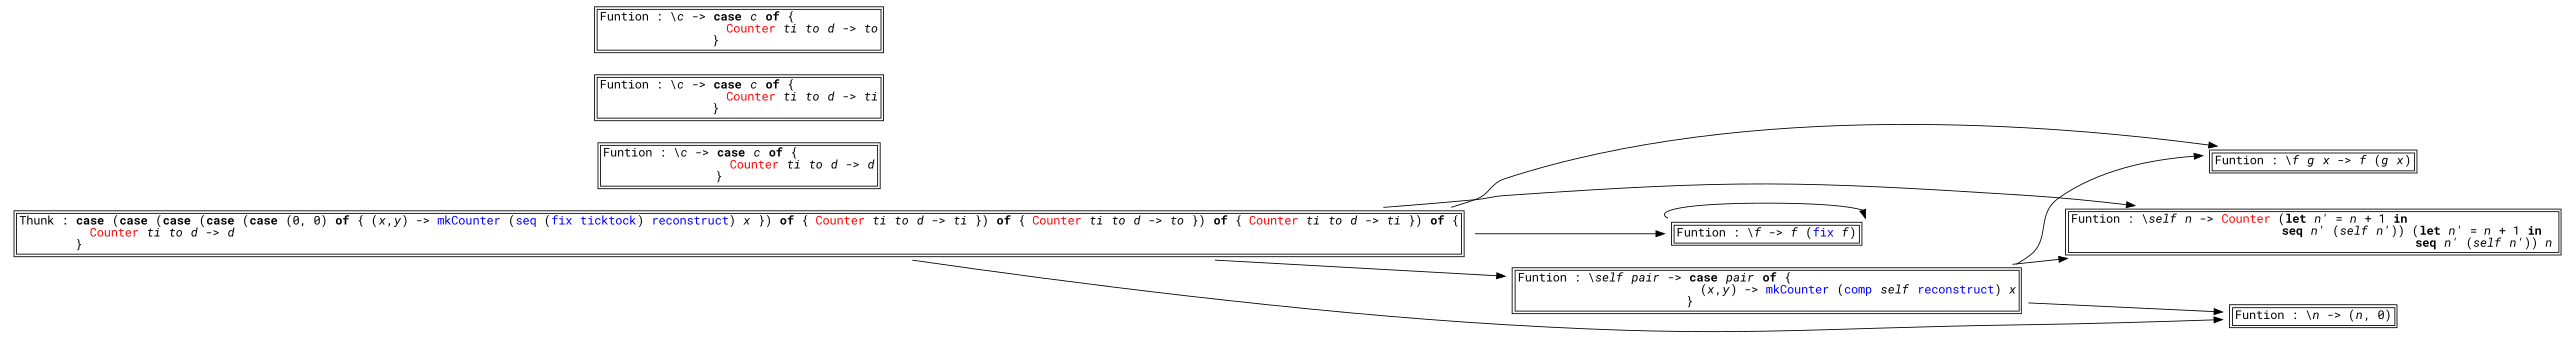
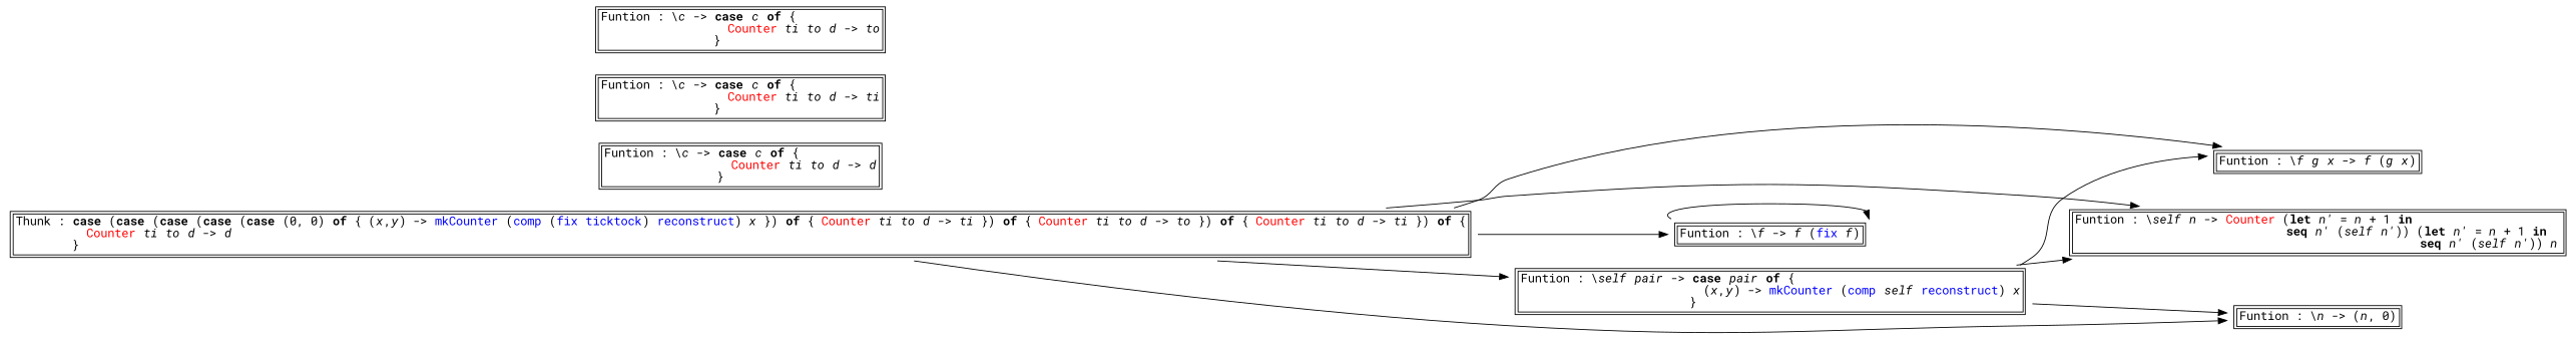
  digraph {
    rankdir=LR
    fontname="Roboto Mono"
    node [fontname="Roboto Mono" shape=plaintext]
    edge [fontname="Roboto Mono"]
    n1 [label=<<TABLE ALIGN="LEFT"><TR><TD BALIGN="LEFT" ALIGN="LEFT">Funtion&nbsp;:&nbsp;\<I>f</I>&nbsp;<I>g</I>&nbsp;<I>x</I>&nbsp;-&gt;&nbsp;<I>f</I>&nbsp;(<I>g</I>&nbsp;<I>x</I>)<BR /></TD></TR></TABLE>>]
    n2 [label=<<TABLE ALIGN="LEFT"><TR><TD BALIGN="LEFT" ALIGN="LEFT">Funtion&nbsp;:&nbsp;\<I>c</I>&nbsp;-&gt;&nbsp;<B>case</B>&nbsp;<I>c</I>&nbsp;<B>of</B>&nbsp;{&nbsp;&nbsp;&nbsp;&nbsp;&nbsp;&nbsp;&nbsp;&nbsp;&nbsp;&nbsp;&nbsp;<BR />&nbsp;&nbsp;&nbsp;&nbsp;&nbsp;&nbsp;&nbsp;&nbsp;&nbsp;&nbsp;&nbsp;&nbsp;&nbsp;&nbsp;&nbsp;&nbsp;&nbsp;&nbsp;<FONT COLOR="red">Counter</FONT>&nbsp;<I>ti</I>&nbsp;<I>to</I>&nbsp;<I>d</I>&nbsp;-&gt;&nbsp;<I>d</I><BR />&nbsp;&nbsp;&nbsp;&nbsp;&nbsp;&nbsp;&nbsp;&nbsp;&nbsp;&nbsp;&nbsp;&nbsp;&nbsp;&nbsp;&nbsp;&nbsp;}&nbsp;&nbsp;&nbsp;&nbsp;&nbsp;&nbsp;&nbsp;&nbsp;&nbsp;&nbsp;&nbsp;&nbsp;&nbsp;&nbsp;&nbsp;&nbsp;&nbsp;&nbsp;&nbsp;&nbsp;&nbsp;<BR /></TD></TR></TABLE>>]
    n3 [label=<<TABLE ALIGN="LEFT"><TR><TD BALIGN="LEFT" ALIGN="LEFT">Funtion&nbsp;:&nbsp;\<I>f</I>&nbsp;-&gt;&nbsp;<I>f</I>&nbsp;(<FONT COLOR="blue">fix</FONT>&nbsp;<I>f</I>)<BR /></TD></TR></TABLE>>]
-   n4 [label=<<TABLE ALIGN="LEFT"><TR><TD BALIGN="LEFT" ALIGN="LEFT">Thunk&nbsp;:&nbsp;<B>case</B>&nbsp;(<B>case</B>&nbsp;(<B>case</B>&nbsp;(<B>case</B>&nbsp;(<B>case</B>&nbsp;(0,&nbsp;0)&nbsp;<B>of</B>&nbsp;{&nbsp;(<I>x</I>,<I>y</I>)&nbsp;-&gt;&nbsp;<FONT COLOR="blue">mkCounter</FONT>&nbsp;(<FONT COLOR="blue">seq</FONT>&nbsp;(<FONT COLOR="blue">fix</FONT>&nbsp;<FONT COLOR="blue">ticktock</FONT>)&nbsp;<FONT COLOR="blue">reconstruct</FONT>)&nbsp;<I>x</I>&nbsp;})&nbsp;<B>of</B>&nbsp;{&nbsp;<FONT COLOR="red">Counter</FONT>&nbsp;<I>ti</I>&nbsp;<I>to</I>&nbsp;<I>d</I>&nbsp;-&gt;&nbsp;<I>ti</I>&nbsp;})&nbsp;<B>of</B>&nbsp;{&nbsp;<FONT COLOR="red">Counter</FONT>&nbsp;<I>ti</I>&nbsp;<I>to</I>&nbsp;<I>d</I>&nbsp;-&gt;&nbsp;<I>to</I>&nbsp;})&nbsp;<B>of</B>&nbsp;{&nbsp;<FONT COLOR="red">Counter</FONT>&nbsp;<I>ti</I>&nbsp;<I>to</I>&nbsp;<I>d</I>&nbsp;-&gt;&nbsp;<I>ti</I>&nbsp;})&nbsp;<B>of</B>&nbsp;{<BR />&nbsp;&nbsp;&nbsp;&nbsp;&nbsp;&nbsp;&nbsp;&nbsp;&nbsp;&nbsp;<FONT COLOR="red">Counter</FONT>&nbsp;<I>ti</I>&nbsp;<I>to</I>&nbsp;<I>d</I>&nbsp;-&gt;&nbsp;<I>d</I>&nbsp;&nbsp;&nbsp;&nbsp;&nbsp;&nbsp;&nbsp;&nbsp;&nbsp;&nbsp;&nbsp;&nbsp;&nbsp;&nbsp;&nbsp;&nbsp;&nbsp;&nbsp;&nbsp;&nbsp;&nbsp;&nbsp;&nbsp;&nbsp;&nbsp;&nbsp;&nbsp;&nbsp;&nbsp;&nbsp;&nbsp;&nbsp;&nbsp;&nbsp;&nbsp;&nbsp;&nbsp;&nbsp;&nbsp;&nbsp;&nbsp;&nbsp;&nbsp;&nbsp;&nbsp;&nbsp;&nbsp;&nbsp;&nbsp;&nbsp;&nbsp;&nbsp;&nbsp;&nbsp;&nbsp;&nbsp;&nbsp;&nbsp;&nbsp;&nbsp;&nbsp;&nbsp;&nbsp;&nbsp;&nbsp;&nbsp;&nbsp;&nbsp;&nbsp;&nbsp;&nbsp;&nbsp;&nbsp;&nbsp;&nbsp;&nbsp;&nbsp;&nbsp;&nbsp;&nbsp;&nbsp;&nbsp;&nbsp;&nbsp;&nbsp;&nbsp;&nbsp;&nbsp;&nbsp;&nbsp;&nbsp;&nbsp;&nbsp;&nbsp;&nbsp;&nbsp;&nbsp;&nbsp;&nbsp;&nbsp;&nbsp;&nbsp;&nbsp;&nbsp;&nbsp;&nbsp;&nbsp;&nbsp;&nbsp;&nbsp;&nbsp;&nbsp;&nbsp;&nbsp;&nbsp;&nbsp;&nbsp;&nbsp;&nbsp;&nbsp;&nbsp;&nbsp;&nbsp;&nbsp;&nbsp;&nbsp;&nbsp;&nbsp;&nbsp;&nbsp;&nbsp;&nbsp;&nbsp;&nbsp;&nbsp;&nbsp;&nbsp;&nbsp;&nbsp;&nbsp;&nbsp;&nbsp;&nbsp;&nbsp;&nbsp;&nbsp;&nbsp;&nbsp;&nbsp;&nbsp;&nbsp;&nbsp;&nbsp;&nbsp;&nbsp;&nbsp;&nbsp;&nbsp;&nbsp;&nbsp;&nbsp;&nbsp;&nbsp;&nbsp;&nbsp;&nbsp;&nbsp;&nbsp;&nbsp;&nbsp;&nbsp;<BR />&nbsp;&nbsp;&nbsp;&nbsp;&nbsp;&nbsp;&nbsp;&nbsp;}&nbsp;&nbsp;&nbsp;&nbsp;&nbsp;&nbsp;&nbsp;&nbsp;&nbsp;&nbsp;&nbsp;&nbsp;&nbsp;&nbsp;&nbsp;&nbsp;&nbsp;&nbsp;&nbsp;&nbsp;&nbsp;&nbsp;&nbsp;&nbsp;&nbsp;&nbsp;&nbsp;&nbsp;&nbsp;&nbsp;&nbsp;&nbsp;&nbsp;&nbsp;&nbsp;&nbsp;&nbsp;&nbsp;&nbsp;&nbsp;&nbsp;&nbsp;&nbsp;&nbsp;&nbsp;&nbsp;&nbsp;&nbsp;&nbsp;&nbsp;&nbsp;&nbsp;&nbsp;&nbsp;&nbsp;&nbsp;&nbsp;&nbsp;&nbsp;&nbsp;&nbsp;&nbsp;&nbsp;&nbsp;&nbsp;&nbsp;&nbsp;&nbsp;&nbsp;&nbsp;&nbsp;&nbsp;&nbsp;&nbsp;&nbsp;&nbsp;&nbsp;&nbsp;&nbsp;&nbsp;&nbsp;&nbsp;&nbsp;&nbsp;&nbsp;&nbsp;&nbsp;&nbsp;&nbsp;&nbsp;&nbsp;&nbsp;&nbsp;&nbsp;&nbsp;&nbsp;&nbsp;&nbsp;&nbsp;&nbsp;&nbsp;&nbsp;&nbsp;&nbsp;&nbsp;&nbsp;&nbsp;&nbsp;&nbsp;&nbsp;&nbsp;&nbsp;&nbsp;&nbsp;&nbsp;&nbsp;&nbsp;&nbsp;&nbsp;&nbsp;&nbsp;&nbsp;&nbsp;&nbsp;&nbsp;&nbsp;&nbsp;&nbsp;&nbsp;&nbsp;&nbsp;&nbsp;&nbsp;&nbsp;&nbsp;&nbsp;&nbsp;&nbsp;&nbsp;&nbsp;&nbsp;&nbsp;&nbsp;&nbsp;&nbsp;&nbsp;&nbsp;&nbsp;&nbsp;&nbsp;&nbsp;&nbsp;&nbsp;&nbsp;&nbsp;&nbsp;&nbsp;&nbsp;&nbsp;&nbsp;&nbsp;&nbsp;&nbsp;&nbsp;&nbsp;&nbsp;&nbsp;&nbsp;&nbsp;&nbsp;&nbsp;&nbsp;&nbsp;&nbsp;&nbsp;&nbsp;&nbsp;&nbsp;&nbsp;&nbsp;&nbsp;&nbsp;&nbsp;&nbsp;&nbsp;&nbsp;&nbsp;&nbsp;&nbsp;&nbsp;&nbsp;&nbsp;<BR /></TD></TR></TABLE>>]
+   n4 [label=<<TABLE ALIGN="LEFT"><TR><TD BALIGN="LEFT" ALIGN="LEFT">Thunk&nbsp;:&nbsp;<B>case</B>&nbsp;(<B>case</B>&nbsp;(<B>case</B>&nbsp;(<B>case</B>&nbsp;(<B>case</B>&nbsp;(0,&nbsp;0)&nbsp;<B>of</B>&nbsp;{&nbsp;(<I>x</I>,<I>y</I>)&nbsp;-&gt;&nbsp;<FONT COLOR="blue">mkCounter</FONT>&nbsp;(<FONT COLOR="blue">comp</FONT>&nbsp;(<FONT COLOR="blue">fix</FONT>&nbsp;<FONT COLOR="blue">ticktock</FONT>)&nbsp;<FONT COLOR="blue">reconstruct</FONT>)&nbsp;<I>x</I>&nbsp;})&nbsp;<B>of</B>&nbsp;{&nbsp;<FONT COLOR="red">Counter</FONT>&nbsp;<I>ti</I>&nbsp;<I>to</I>&nbsp;<I>d</I>&nbsp;-&gt;&nbsp;<I>ti</I>&nbsp;})&nbsp;<B>of</B>&nbsp;{&nbsp;<FONT COLOR="red">Counter</FONT>&nbsp;<I>ti</I>&nbsp;<I>to</I>&nbsp;<I>d</I>&nbsp;-&gt;&nbsp;<I>to</I>&nbsp;})&nbsp;<B>of</B>&nbsp;{&nbsp;<FONT COLOR="red">Counter</FONT>&nbsp;<I>ti</I>&nbsp;<I>to</I>&nbsp;<I>d</I>&nbsp;-&gt;&nbsp;<I>ti</I>&nbsp;})&nbsp;<B>of</B>&nbsp;{<BR />&nbsp;&nbsp;&nbsp;&nbsp;&nbsp;&nbsp;&nbsp;&nbsp;&nbsp;&nbsp;<FONT COLOR="red">Counter</FONT>&nbsp;<I>ti</I>&nbsp;<I>to</I>&nbsp;<I>d</I>&nbsp;-&gt;&nbsp;<I>d</I>&nbsp;&nbsp;&nbsp;&nbsp;&nbsp;&nbsp;&nbsp;&nbsp;&nbsp;&nbsp;&nbsp;&nbsp;&nbsp;&nbsp;&nbsp;&nbsp;&nbsp;&nbsp;&nbsp;&nbsp;&nbsp;&nbsp;&nbsp;&nbsp;&nbsp;&nbsp;&nbsp;&nbsp;&nbsp;&nbsp;&nbsp;&nbsp;&nbsp;&nbsp;&nbsp;&nbsp;&nbsp;&nbsp;&nbsp;&nbsp;&nbsp;&nbsp;&nbsp;&nbsp;&nbsp;&nbsp;&nbsp;&nbsp;&nbsp;&nbsp;&nbsp;&nbsp;&nbsp;&nbsp;&nbsp;&nbsp;&nbsp;&nbsp;&nbsp;&nbsp;&nbsp;&nbsp;&nbsp;&nbsp;&nbsp;&nbsp;&nbsp;&nbsp;&nbsp;&nbsp;&nbsp;&nbsp;&nbsp;&nbsp;&nbsp;&nbsp;&nbsp;&nbsp;&nbsp;&nbsp;&nbsp;&nbsp;&nbsp;&nbsp;&nbsp;&nbsp;&nbsp;&nbsp;&nbsp;&nbsp;&nbsp;&nbsp;&nbsp;&nbsp;&nbsp;&nbsp;&nbsp;&nbsp;&nbsp;&nbsp;&nbsp;&nbsp;&nbsp;&nbsp;&nbsp;&nbsp;&nbsp;&nbsp;&nbsp;&nbsp;&nbsp;&nbsp;&nbsp;&nbsp;&nbsp;&nbsp;&nbsp;&nbsp;&nbsp;&nbsp;&nbsp;&nbsp;&nbsp;&nbsp;&nbsp;&nbsp;&nbsp;&nbsp;&nbsp;&nbsp;&nbsp;&nbsp;&nbsp;&nbsp;&nbsp;&nbsp;&nbsp;&nbsp;&nbsp;&nbsp;&nbsp;&nbsp;&nbsp;&nbsp;&nbsp;&nbsp;&nbsp;&nbsp;&nbsp;&nbsp;&nbsp;&nbsp;&nbsp;&nbsp;&nbsp;&nbsp;&nbsp;&nbsp;&nbsp;&nbsp;&nbsp;&nbsp;&nbsp;&nbsp;&nbsp;&nbsp;&nbsp;&nbsp;&nbsp;&nbsp;&nbsp;<BR />&nbsp;&nbsp;&nbsp;&nbsp;&nbsp;&nbsp;&nbsp;&nbsp;}&nbsp;&nbsp;&nbsp;&nbsp;&nbsp;&nbsp;&nbsp;&nbsp;&nbsp;&nbsp;&nbsp;&nbsp;&nbsp;&nbsp;&nbsp;&nbsp;&nbsp;&nbsp;&nbsp;&nbsp;&nbsp;&nbsp;&nbsp;&nbsp;&nbsp;&nbsp;&nbsp;&nbsp;&nbsp;&nbsp;&nbsp;&nbsp;&nbsp;&nbsp;&nbsp;&nbsp;&nbsp;&nbsp;&nbsp;&nbsp;&nbsp;&nbsp;&nbsp;&nbsp;&nbsp;&nbsp;&nbsp;&nbsp;&nbsp;&nbsp;&nbsp;&nbsp;&nbsp;&nbsp;&nbsp;&nbsp;&nbsp;&nbsp;&nbsp;&nbsp;&nbsp;&nbsp;&nbsp;&nbsp;&nbsp;&nbsp;&nbsp;&nbsp;&nbsp;&nbsp;&nbsp;&nbsp;&nbsp;&nbsp;&nbsp;&nbsp;&nbsp;&nbsp;&nbsp;&nbsp;&nbsp;&nbsp;&nbsp;&nbsp;&nbsp;&nbsp;&nbsp;&nbsp;&nbsp;&nbsp;&nbsp;&nbsp;&nbsp;&nbsp;&nbsp;&nbsp;&nbsp;&nbsp;&nbsp;&nbsp;&nbsp;&nbsp;&nbsp;&nbsp;&nbsp;&nbsp;&nbsp;&nbsp;&nbsp;&nbsp;&nbsp;&nbsp;&nbsp;&nbsp;&nbsp;&nbsp;&nbsp;&nbsp;&nbsp;&nbsp;&nbsp;&nbsp;&nbsp;&nbsp;&nbsp;&nbsp;&nbsp;&nbsp;&nbsp;&nbsp;&nbsp;&nbsp;&nbsp;&nbsp;&nbsp;&nbsp;&nbsp;&nbsp;&nbsp;&nbsp;&nbsp;&nbsp;&nbsp;&nbsp;&nbsp;&nbsp;&nbsp;&nbsp;&nbsp;&nbsp;&nbsp;&nbsp;&nbsp;&nbsp;&nbsp;&nbsp;&nbsp;&nbsp;&nbsp;&nbsp;&nbsp;&nbsp;&nbsp;&nbsp;&nbsp;&nbsp;&nbsp;&nbsp;&nbsp;&nbsp;&nbsp;&nbsp;&nbsp;&nbsp;&nbsp;&nbsp;&nbsp;&nbsp;&nbsp;&nbsp;&nbsp;&nbsp;&nbsp;&nbsp;&nbsp;&nbsp;&nbsp;&nbsp;&nbsp;&nbsp;&nbsp;&nbsp;<BR /></TD></TR></TABLE>>]
    n5 [label=<<TABLE ALIGN="LEFT"><TR><TD BALIGN="LEFT" ALIGN="LEFT">Funtion&nbsp;:&nbsp;\<I>self</I>&nbsp;<I>n</I>&nbsp;-&gt;&nbsp;<FONT COLOR="red">Counter</FONT>&nbsp;(<B>let</B>&nbsp;<I>n'</I>&nbsp;=&nbsp;<I>n</I>&nbsp;+&nbsp;1&nbsp;<B>in</B>&nbsp;&nbsp;&nbsp;&nbsp;&nbsp;&nbsp;&nbsp;&nbsp;&nbsp;&nbsp;&nbsp;&nbsp;&nbsp;&nbsp;&nbsp;&nbsp;&nbsp;&nbsp;&nbsp;&nbsp;&nbsp;<BR />&nbsp;&nbsp;&nbsp;&nbsp;&nbsp;&nbsp;&nbsp;&nbsp;&nbsp;&nbsp;&nbsp;&nbsp;&nbsp;&nbsp;&nbsp;&nbsp;&nbsp;&nbsp;&nbsp;&nbsp;&nbsp;&nbsp;&nbsp;&nbsp;&nbsp;&nbsp;&nbsp;&nbsp;&nbsp;&nbsp;<B>seq</B>&nbsp;<I>n'</I>&nbsp;(<I>self</I>&nbsp;<I>n'</I>))&nbsp;(<B>let</B>&nbsp;<I>n'</I>&nbsp;=&nbsp;<I>n</I>&nbsp;+&nbsp;1&nbsp;<B>in</B>&nbsp;&nbsp;<BR />&nbsp;&nbsp;&nbsp;&nbsp;&nbsp;&nbsp;&nbsp;&nbsp;&nbsp;&nbsp;&nbsp;&nbsp;&nbsp;&nbsp;&nbsp;&nbsp;&nbsp;&nbsp;&nbsp;&nbsp;&nbsp;&nbsp;&nbsp;&nbsp;&nbsp;&nbsp;&nbsp;&nbsp;&nbsp;&nbsp;&nbsp;&nbsp;&nbsp;&nbsp;&nbsp;&nbsp;&nbsp;&nbsp;&nbsp;&nbsp;&nbsp;&nbsp;&nbsp;&nbsp;&nbsp;&nbsp;&nbsp;&nbsp;&nbsp;<B>seq</B>&nbsp;<I>n'</I>&nbsp;(<I>self</I>&nbsp;<I>n'</I>))&nbsp;<I>n</I><BR /></TD></TR></TABLE>>]
    n6 [label=<<TABLE ALIGN="LEFT"><TR><TD BALIGN="LEFT" ALIGN="LEFT">Funtion&nbsp;:&nbsp;\<I>n</I>&nbsp;-&gt;&nbsp;(<I>n</I>,&nbsp;0)<BR /></TD></TR></TABLE>>]
    n7 [label=<<TABLE ALIGN="LEFT"><TR><TD BALIGN="LEFT" ALIGN="LEFT">Funtion&nbsp;:&nbsp;\<I>self</I>&nbsp;<I>pair</I>&nbsp;-&gt;&nbsp;<B>case</B>&nbsp;<I>pair</I>&nbsp;<B>of</B>&nbsp;{&nbsp;&nbsp;&nbsp;&nbsp;&nbsp;&nbsp;&nbsp;&nbsp;&nbsp;&nbsp;&nbsp;&nbsp;&nbsp;&nbsp;&nbsp;&nbsp;&nbsp;&nbsp;&nbsp;&nbsp;&nbsp;&nbsp;&nbsp;&nbsp;&nbsp;&nbsp;&nbsp;&nbsp;&nbsp;&nbsp;&nbsp;&nbsp;<BR />&nbsp;&nbsp;&nbsp;&nbsp;&nbsp;&nbsp;&nbsp;&nbsp;&nbsp;&nbsp;&nbsp;&nbsp;&nbsp;&nbsp;&nbsp;&nbsp;&nbsp;&nbsp;&nbsp;&nbsp;&nbsp;&nbsp;&nbsp;&nbsp;&nbsp;&nbsp;(<I>x</I>,<I>y</I>)&nbsp;-&gt;&nbsp;<FONT COLOR="blue">mkCounter</FONT>&nbsp;(<FONT COLOR="blue">comp</FONT>&nbsp;<I>self</I>&nbsp;<FONT COLOR="blue">reconstruct</FONT>)&nbsp;<I>x</I><BR />&nbsp;&nbsp;&nbsp;&nbsp;&nbsp;&nbsp;&nbsp;&nbsp;&nbsp;&nbsp;&nbsp;&nbsp;&nbsp;&nbsp;&nbsp;&nbsp;&nbsp;&nbsp;&nbsp;&nbsp;&nbsp;&nbsp;&nbsp;&nbsp;}&nbsp;&nbsp;&nbsp;&nbsp;&nbsp;&nbsp;&nbsp;&nbsp;&nbsp;&nbsp;&nbsp;&nbsp;&nbsp;&nbsp;&nbsp;&nbsp;&nbsp;&nbsp;&nbsp;&nbsp;&nbsp;&nbsp;&nbsp;&nbsp;&nbsp;&nbsp;&nbsp;&nbsp;&nbsp;&nbsp;&nbsp;&nbsp;&nbsp;&nbsp;&nbsp;&nbsp;&nbsp;&nbsp;&nbsp;&nbsp;&nbsp;&nbsp;&nbsp;&nbsp;&nbsp;<BR /></TD></TR></TABLE>>]
    n8 [label=<<TABLE ALIGN="LEFT"><TR><TD BALIGN="LEFT" ALIGN="LEFT">Funtion&nbsp;:&nbsp;\<I>c</I>&nbsp;-&gt;&nbsp;<B>case</B>&nbsp;<I>c</I>&nbsp;<B>of</B>&nbsp;{&nbsp;&nbsp;&nbsp;&nbsp;&nbsp;&nbsp;&nbsp;&nbsp;&nbsp;&nbsp;&nbsp;&nbsp;<BR />&nbsp;&nbsp;&nbsp;&nbsp;&nbsp;&nbsp;&nbsp;&nbsp;&nbsp;&nbsp;&nbsp;&nbsp;&nbsp;&nbsp;&nbsp;&nbsp;&nbsp;&nbsp;<FONT COLOR="red">Counter</FONT>&nbsp;<I>ti</I>&nbsp;<I>to</I>&nbsp;<I>d</I>&nbsp;-&gt;&nbsp;<I>ti</I><BR />&nbsp;&nbsp;&nbsp;&nbsp;&nbsp;&nbsp;&nbsp;&nbsp;&nbsp;&nbsp;&nbsp;&nbsp;&nbsp;&nbsp;&nbsp;&nbsp;}&nbsp;&nbsp;&nbsp;&nbsp;&nbsp;&nbsp;&nbsp;&nbsp;&nbsp;&nbsp;&nbsp;&nbsp;&nbsp;&nbsp;&nbsp;&nbsp;&nbsp;&nbsp;&nbsp;&nbsp;&nbsp;&nbsp;<BR /></TD></TR></TABLE>>]
    n9 [label=<<TABLE ALIGN="LEFT"><TR><TD BALIGN="LEFT" ALIGN="LEFT">Funtion&nbsp;:&nbsp;\<I>c</I>&nbsp;-&gt;&nbsp;<B>case</B>&nbsp;<I>c</I>&nbsp;<B>of</B>&nbsp;{&nbsp;&nbsp;&nbsp;&nbsp;&nbsp;&nbsp;&nbsp;&nbsp;&nbsp;&nbsp;&nbsp;&nbsp;<BR />&nbsp;&nbsp;&nbsp;&nbsp;&nbsp;&nbsp;&nbsp;&nbsp;&nbsp;&nbsp;&nbsp;&nbsp;&nbsp;&nbsp;&nbsp;&nbsp;&nbsp;&nbsp;<FONT COLOR="red">Counter</FONT>&nbsp;<I>ti</I>&nbsp;<I>to</I>&nbsp;<I>d</I>&nbsp;-&gt;&nbsp;<I>to</I><BR />&nbsp;&nbsp;&nbsp;&nbsp;&nbsp;&nbsp;&nbsp;&nbsp;&nbsp;&nbsp;&nbsp;&nbsp;&nbsp;&nbsp;&nbsp;&nbsp;}&nbsp;&nbsp;&nbsp;&nbsp;&nbsp;&nbsp;&nbsp;&nbsp;&nbsp;&nbsp;&nbsp;&nbsp;&nbsp;&nbsp;&nbsp;&nbsp;&nbsp;&nbsp;&nbsp;&nbsp;&nbsp;&nbsp;<BR /></TD></TR></TABLE>>]
    n3 -> n3
    n4 -> n1
    n4 -> n3
    n4 -> n5
    n4 -> n6
    n4 -> n7
    n7 -> n1
    n7 -> n5
    n7 -> n6
  }
